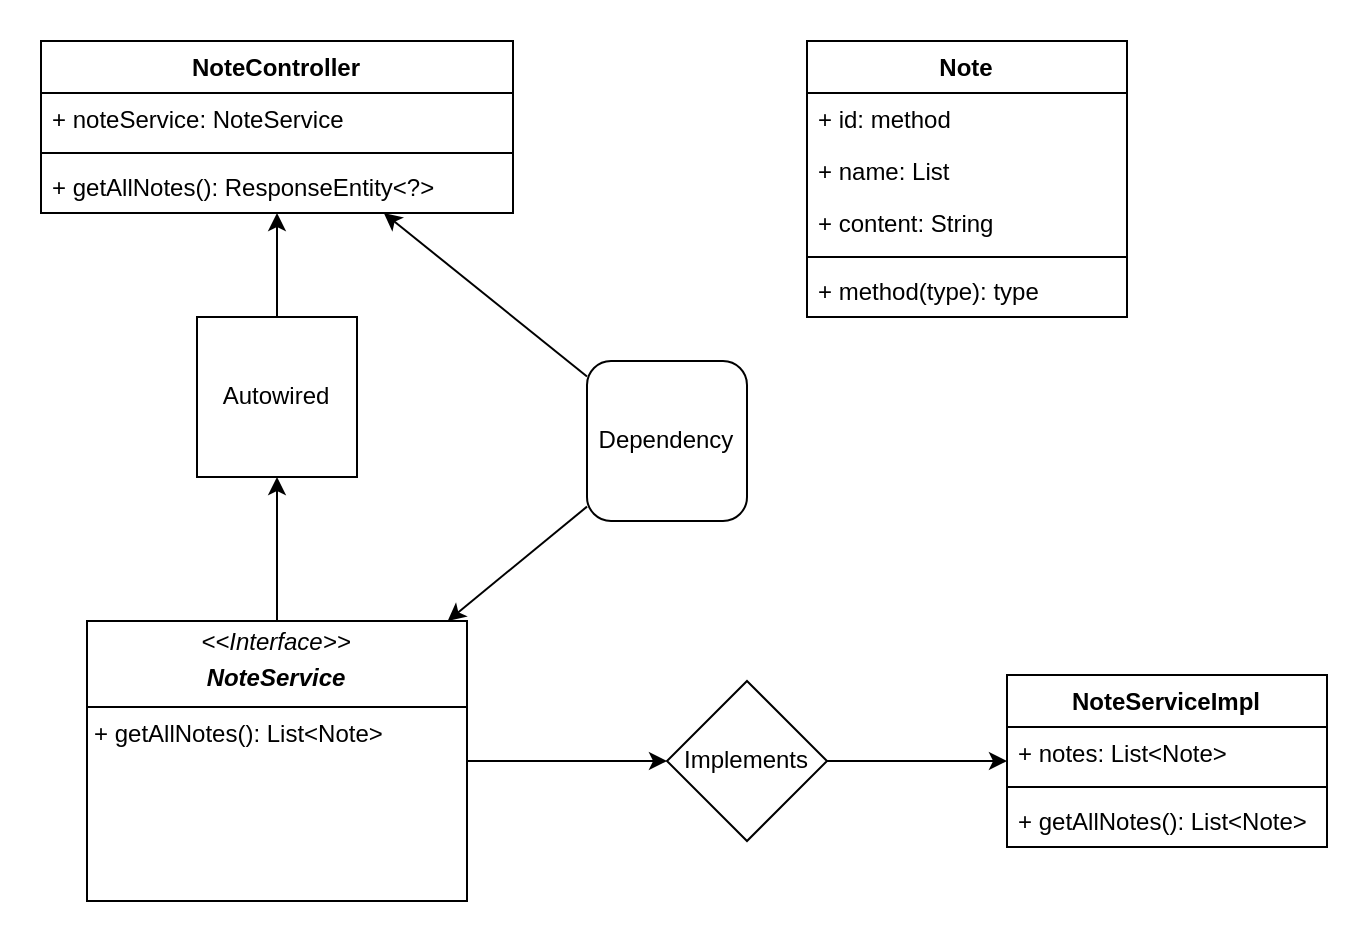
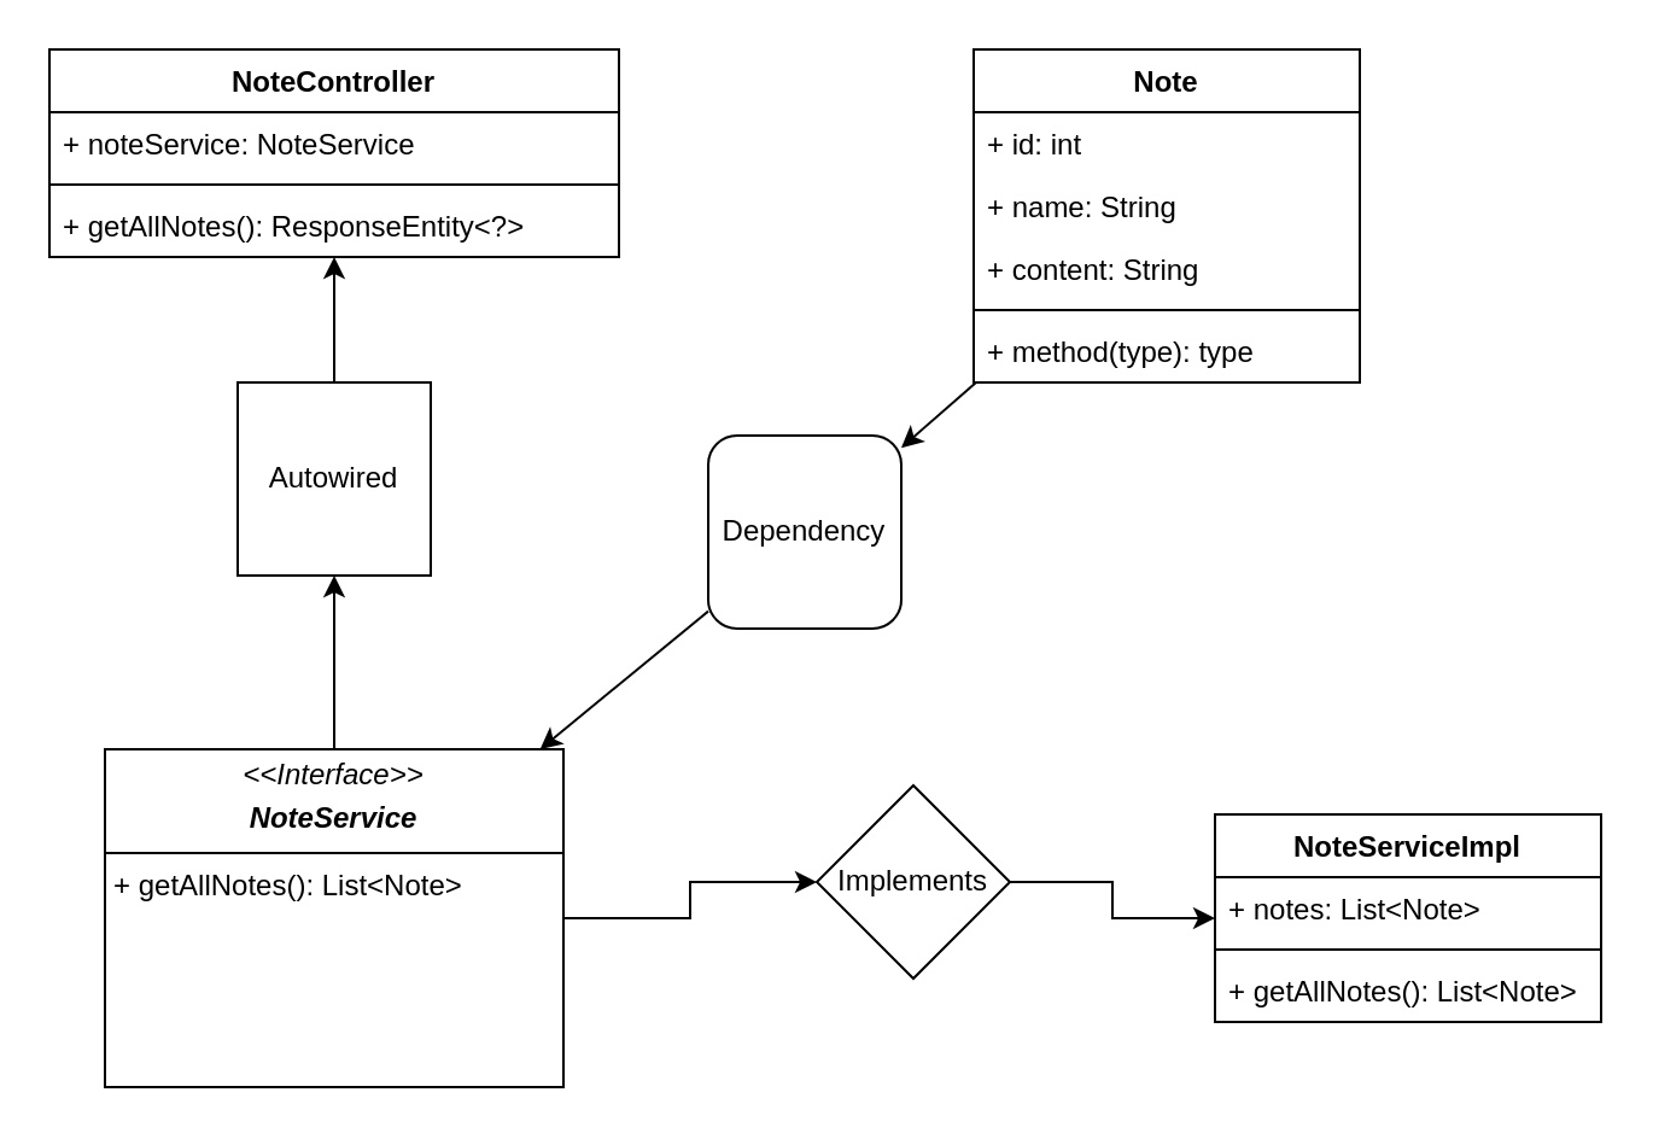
  <mxCell id="0" />
  <mxCell id="1" parent="0" />
+ <mxCell id="2" style="rounded=0;orthogonalLoop=1;jettySize=auto;html=1;" edge="1" parent="1" source="3" target="26"><mxGeometry relative="1" as="geometry" /></mxCell>
  <mxCell id="3" value="Note" style="swimlane;fontStyle=1;align=center;verticalAlign=top;childLayout=stackLayout;horizontal=1;startSize=26;horizontalStack=0;resizeParent=1;resizeParentMax=0;resizeLast=0;collapsible=1;marginBottom=0;whiteSpace=wrap;html=1;" vertex="1" parent="1"><mxGeometry x="403" y="20" width="160" height="138" as="geometry" /></mxCell>
- <mxCell id="4" value="+ id: method" style="text;strokeColor=none;fillColor=none;align=left;verticalAlign=top;spacingLeft=4;spacingRight=4;overflow=hidden;rotatable=0;points=[[0,0.5],[1,0.5]];portConstraint=eastwest;whiteSpace=wrap;html=1;" vertex="1" parent="3"><mxGeometry y="26" width="160" height="26" as="geometry" /></mxCell>
- <mxCell id="5" value="+ name: List" style="text;strokeColor=none;fillColor=none;align=left;verticalAlign=top;spacingLeft=4;spacingRight=4;overflow=hidden;rotatable=0;points=[[0,0.5],[1,0.5]];portConstraint=eastwest;whiteSpace=wrap;html=1;" vertex="1" parent="3"><mxGeometry y="52" width="160" height="26" as="geometry" /></mxCell>
+ <mxCell id="4" value="+ id: int" style="text;strokeColor=none;fillColor=none;align=left;verticalAlign=top;spacingLeft=4;spacingRight=4;overflow=hidden;rotatable=0;points=[[0,0.5],[1,0.5]];portConstraint=eastwest;whiteSpace=wrap;html=1;" vertex="1" parent="3"><mxGeometry y="26" width="160" height="26" as="geometry" /></mxCell>
+ <mxCell id="5" value="+ name: String" style="text;strokeColor=none;fillColor=none;align=left;verticalAlign=top;spacingLeft=4;spacingRight=4;overflow=hidden;rotatable=0;points=[[0,0.5],[1,0.5]];portConstraint=eastwest;whiteSpace=wrap;html=1;" vertex="1" parent="3"><mxGeometry y="52" width="160" height="26" as="geometry" /></mxCell>
  <mxCell id="6" value="+ content: String" style="text;strokeColor=none;fillColor=none;align=left;verticalAlign=top;spacingLeft=4;spacingRight=4;overflow=hidden;rotatable=0;points=[[0,0.5],[1,0.5]];portConstraint=eastwest;whiteSpace=wrap;html=1;" vertex="1" parent="3"><mxGeometry y="78" width="160" height="26" as="geometry" /></mxCell>
  <mxCell id="7" value="" style="line;strokeWidth=1;fillColor=none;align=left;verticalAlign=middle;spacingTop=-1;spacingLeft=3;spacingRight=3;rotatable=0;labelPosition=right;points=[];portConstraint=eastwest;strokeColor=inherit;" vertex="1" parent="3"><mxGeometry y="104" width="160" height="8" as="geometry" /></mxCell>
  <mxCell id="8" value="+ method(type): type" style="text;strokeColor=none;fillColor=none;align=left;verticalAlign=top;spacingLeft=4;spacingRight=4;overflow=hidden;rotatable=0;points=[[0,0.5],[1,0.5]];portConstraint=eastwest;whiteSpace=wrap;html=1;" vertex="1" parent="3"><mxGeometry y="112" width="160" height="26" as="geometry" /></mxCell>
  <mxCell id="9" value="NoteController" style="swimlane;fontStyle=1;align=center;verticalAlign=top;childLayout=stackLayout;horizontal=1;startSize=26;horizontalStack=0;resizeParent=1;resizeParentMax=0;resizeLast=0;collapsible=1;marginBottom=0;whiteSpace=wrap;html=1;" vertex="1" parent="1"><mxGeometry x="20" y="20" width="236" height="86" as="geometry" /></mxCell>
  <mxCell id="10" value="+ noteService: NoteService" style="text;strokeColor=none;fillColor=none;align=left;verticalAlign=top;spacingLeft=4;spacingRight=4;overflow=hidden;rotatable=0;points=[[0,0.5],[1,0.5]];portConstraint=eastwest;whiteSpace=wrap;html=1;" vertex="1" parent="9"><mxGeometry y="26" width="236" height="26" as="geometry" /></mxCell>
  <mxCell id="11" value="" style="line;strokeWidth=1;fillColor=none;align=left;verticalAlign=middle;spacingTop=-1;spacingLeft=3;spacingRight=3;rotatable=0;labelPosition=right;points=[];portConstraint=eastwest;strokeColor=inherit;" vertex="1" parent="9"><mxGeometry y="52" width="236" height="8" as="geometry" /></mxCell>
  <mxCell id="12" value="+ getAllNotes(): ResponseEntity&amp;lt;?&amp;gt;" style="text;strokeColor=none;fillColor=none;align=left;verticalAlign=top;spacingLeft=4;spacingRight=4;overflow=hidden;rotatable=0;points=[[0,0.5],[1,0.5]];portConstraint=eastwest;whiteSpace=wrap;html=1;" vertex="1" parent="9"><mxGeometry y="60" width="236" height="26" as="geometry" /></mxCell>
  <mxCell id="13" style="edgeStyle=orthogonalEdgeStyle;rounded=0;orthogonalLoop=1;jettySize=auto;html=1;" edge="1" parent="1" source="21" target="16"><mxGeometry relative="1" as="geometry" /></mxCell>
  <mxCell id="14" style="edgeStyle=orthogonalEdgeStyle;rounded=0;orthogonalLoop=1;jettySize=auto;html=1;" edge="1" parent="1" source="23" target="9"><mxGeometry relative="1" as="geometry" /></mxCell>
  <mxCell id="15" value="&lt;p style=&quot;margin:0px;margin-top:4px;text-align:center;&quot;&gt;&lt;i&gt;&amp;lt;&amp;lt;Interface&amp;gt;&amp;gt;&lt;/i&gt;&lt;/p&gt;&lt;p style=&quot;margin:0px;margin-top:4px;text-align:center;&quot;&gt;&lt;i&gt;&lt;b&gt;NoteService&lt;/b&gt;&lt;/i&gt;&lt;br&gt;&lt;/p&gt;&lt;hr size=&quot;1&quot; style=&quot;border-style:solid;&quot;&gt;&lt;p style=&quot;margin:0px;margin-left:4px;&quot;&gt;+ getAllNotes(): List&amp;lt;Note&amp;gt;&lt;/p&gt;" style="verticalAlign=top;align=left;overflow=fill;html=1;whiteSpace=wrap;" vertex="1" parent="1"><mxGeometry x="43" y="310" width="190" height="140" as="geometry" /></mxCell>
  <mxCell id="16" value="NoteServiceImpl" style="swimlane;fontStyle=1;align=center;verticalAlign=top;childLayout=stackLayout;horizontal=1;startSize=26;horizontalStack=0;resizeParent=1;resizeParentMax=0;resizeLast=0;collapsible=1;marginBottom=0;whiteSpace=wrap;html=1;" vertex="1" parent="1"><mxGeometry x="503" y="337" width="160" height="86" as="geometry" /></mxCell>
  <mxCell id="17" value="+ notes: List&amp;lt;Note&amp;gt;" style="text;strokeColor=none;fillColor=none;align=left;verticalAlign=top;spacingLeft=4;spacingRight=4;overflow=hidden;rotatable=0;points=[[0,0.5],[1,0.5]];portConstraint=eastwest;whiteSpace=wrap;html=1;" vertex="1" parent="16"><mxGeometry y="26" width="160" height="26" as="geometry" /></mxCell>
  <mxCell id="18" value="" style="line;strokeWidth=1;fillColor=none;align=left;verticalAlign=middle;spacingTop=-1;spacingLeft=3;spacingRight=3;rotatable=0;labelPosition=right;points=[];portConstraint=eastwest;strokeColor=inherit;" vertex="1" parent="16"><mxGeometry y="52" width="160" height="8" as="geometry" /></mxCell>
  <mxCell id="19" value="+ getAllNotes(): List&amp;lt;Note&amp;gt;" style="text;strokeColor=none;fillColor=none;align=left;verticalAlign=top;spacingLeft=4;spacingRight=4;overflow=hidden;rotatable=0;points=[[0,0.5],[1,0.5]];portConstraint=eastwest;whiteSpace=wrap;html=1;" vertex="1" parent="16"><mxGeometry y="60" width="160" height="26" as="geometry" /></mxCell>
  <mxCell id="20" value="" style="edgeStyle=orthogonalEdgeStyle;rounded=0;orthogonalLoop=1;jettySize=auto;html=1;" edge="1" parent="1" source="15" target="21"><mxGeometry relative="1" as="geometry"><mxPoint x="233" y="410" as="sourcePoint" /><mxPoint x="373" y="336" as="targetPoint" /></mxGeometry></mxCell>
- <mxCell id="21" value="Implements" style="rhombus;whiteSpace=wrap;html=1;" vertex="1" parent="1"><mxGeometry x="333" y="340" width="80" height="80" as="geometry" /></mxCell>
+ <mxCell id="21" value="Implements" style="rhombus;whiteSpace=wrap;html=1;" vertex="1" parent="1"><mxGeometry x="338" y="325" width="80" height="80" as="geometry" /></mxCell>
  <mxCell id="22" value="" style="edgeStyle=orthogonalEdgeStyle;rounded=0;orthogonalLoop=1;jettySize=auto;html=1;" edge="1" parent="1" source="15" target="23"><mxGeometry relative="1" as="geometry"><mxPoint x="138" y="340" as="sourcePoint" /><mxPoint x="115" y="226" as="targetPoint" /></mxGeometry></mxCell>
  <mxCell id="23" value="Autowired" style="whiteSpace=wrap;html=1;rounded=0;" vertex="1" parent="1"><mxGeometry x="98" y="158" width="80" height="80" as="geometry" /></mxCell>
- <mxCell id="24" style="rounded=0;orthogonalLoop=1;jettySize=auto;html=1;" edge="1" parent="1" source="26" target="9"><mxGeometry relative="1" as="geometry" /></mxCell>
  <mxCell id="25" style="rounded=0;orthogonalLoop=1;jettySize=auto;html=1;" edge="1" parent="1" source="26" target="15"><mxGeometry relative="1" as="geometry" /></mxCell>
  <mxCell id="26" value="Dependency" style="whiteSpace=wrap;html=1;rounded=1;" vertex="1" parent="1"><mxGeometry x="293" y="180" width="80" height="80" as="geometry" /></mxCell>
